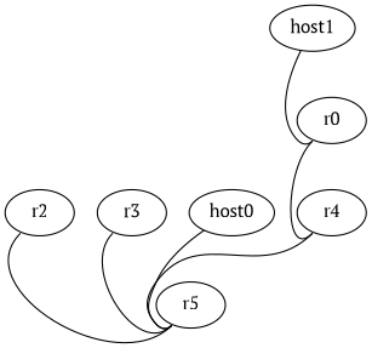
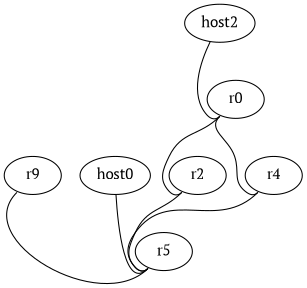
  graph {
    fontname="PT Serif"
    node [config="./helper_scripts/extra_switch_config.sh" fontname="PT Serif" function=leaf memory=1024 os="CumulusCommunity/cumulus-vx" version="3.7.8"]
    edge [fontname="PT Serif" headport=swp1 tailport=swp5]
    n1 [label=r0 mgmt_ip="192.168.200.1"]
    r2 [mgmt_ip="192.168.200.2"]
    r4 [mgmt_ip="192.168.200.4"]
    r5 [mgmt_ip="192.168.200.5"]
-   r3 [mgmt_ip="192.168.200.3"]
-   host1 [config="./helper_scripts/extra_server_config.sh" function=host memory=768 mgmt_ip="192.168.200.11" os="yk0/ubuntu-xenial" version=""]
+   r3 [mgmt_ip="192.168.200.3" label=r9]
+   host1 [config="./helper_scripts/extra_server_config.sh" function=host memory=768 mgmt_ip="192.168.200.11" os="yk0/ubuntu-xenial" label=host2 version=""]
    n7 [config="./helper_scripts/extra_server_config.sh" function=host label=host0 memory=768 mgmt_ip="192.168.200.12" os="yk0/ubuntu-xenial" version=""]
+   n1 -- r2 [tailport=swp2]
    n1 -- r4 [tailport=swp4]
    r2 -- r5 [headport=swp2]
    r4 -- r5 [headport=swp4]
    r3 -- r5 [headport=swp3]
    host1 -- n1 [headport=swp10 tailport=eth1]
    n7 -- r5 [headport=swp10 tailport=eth1]
  }
